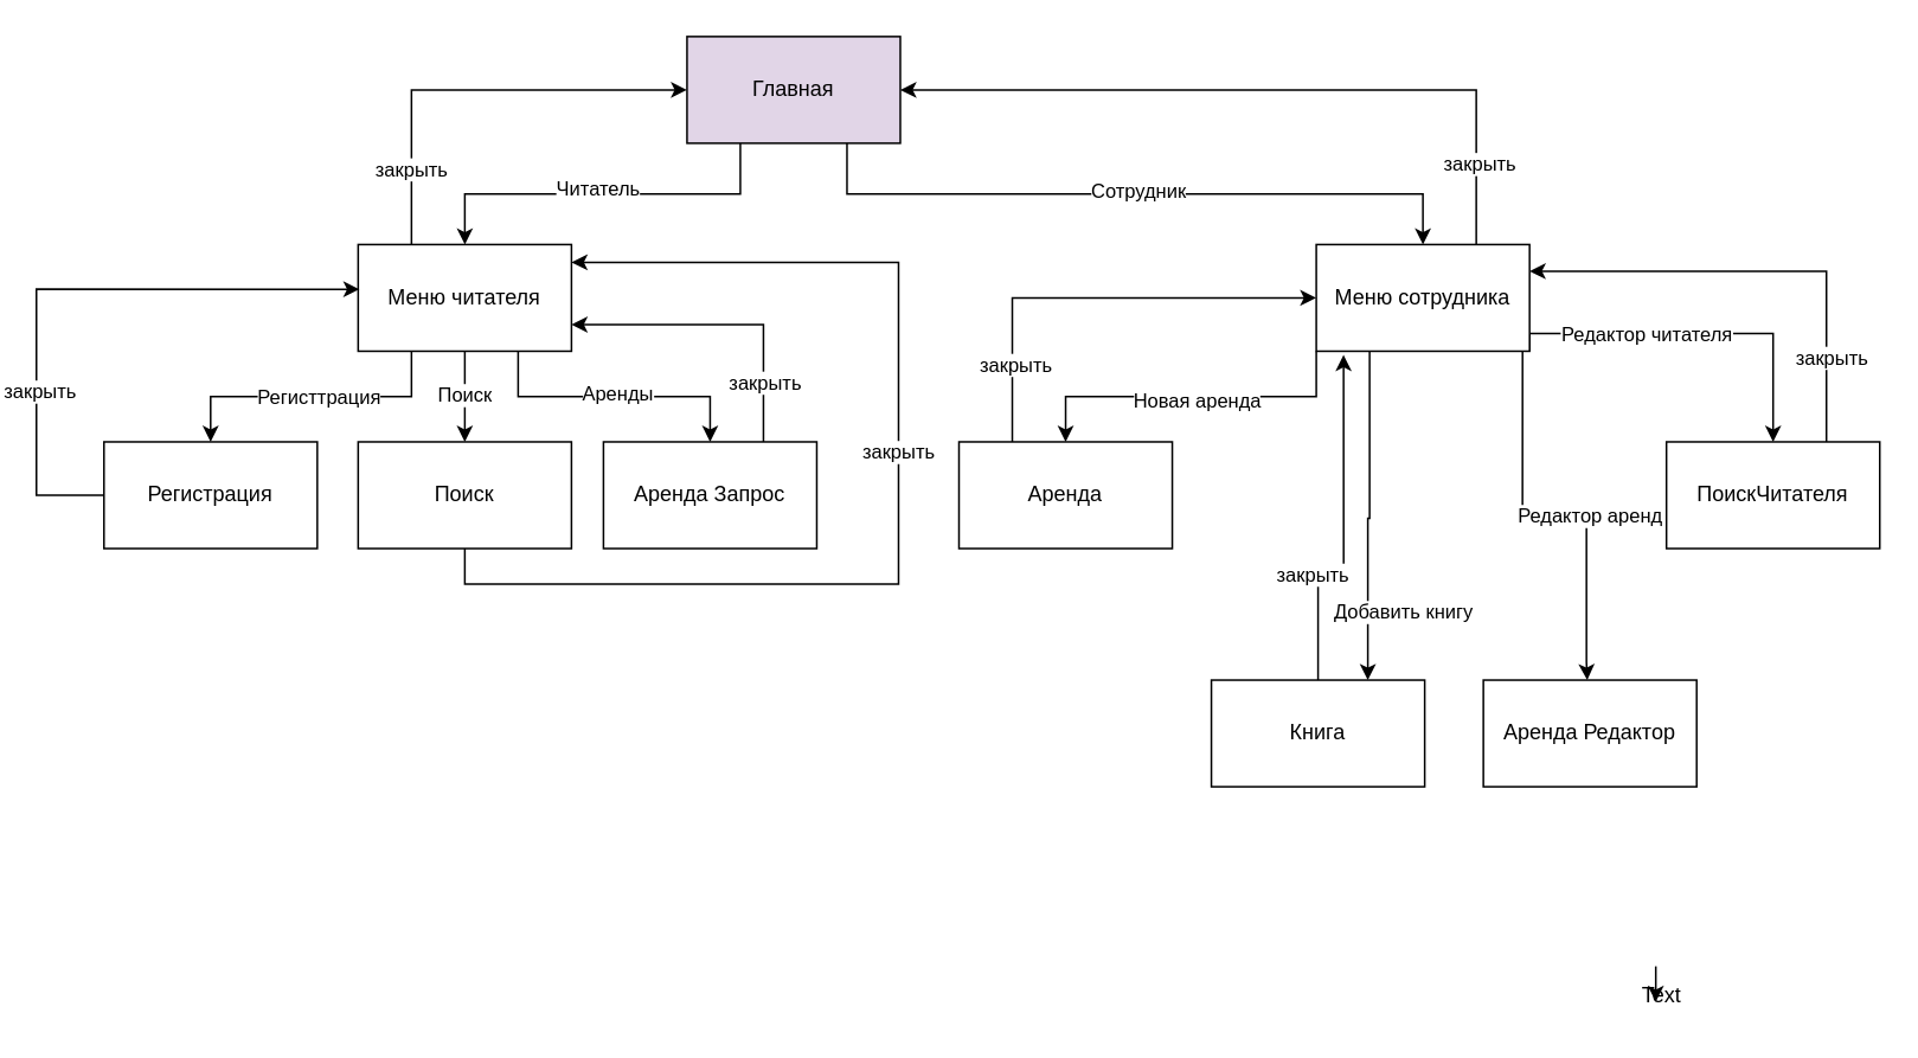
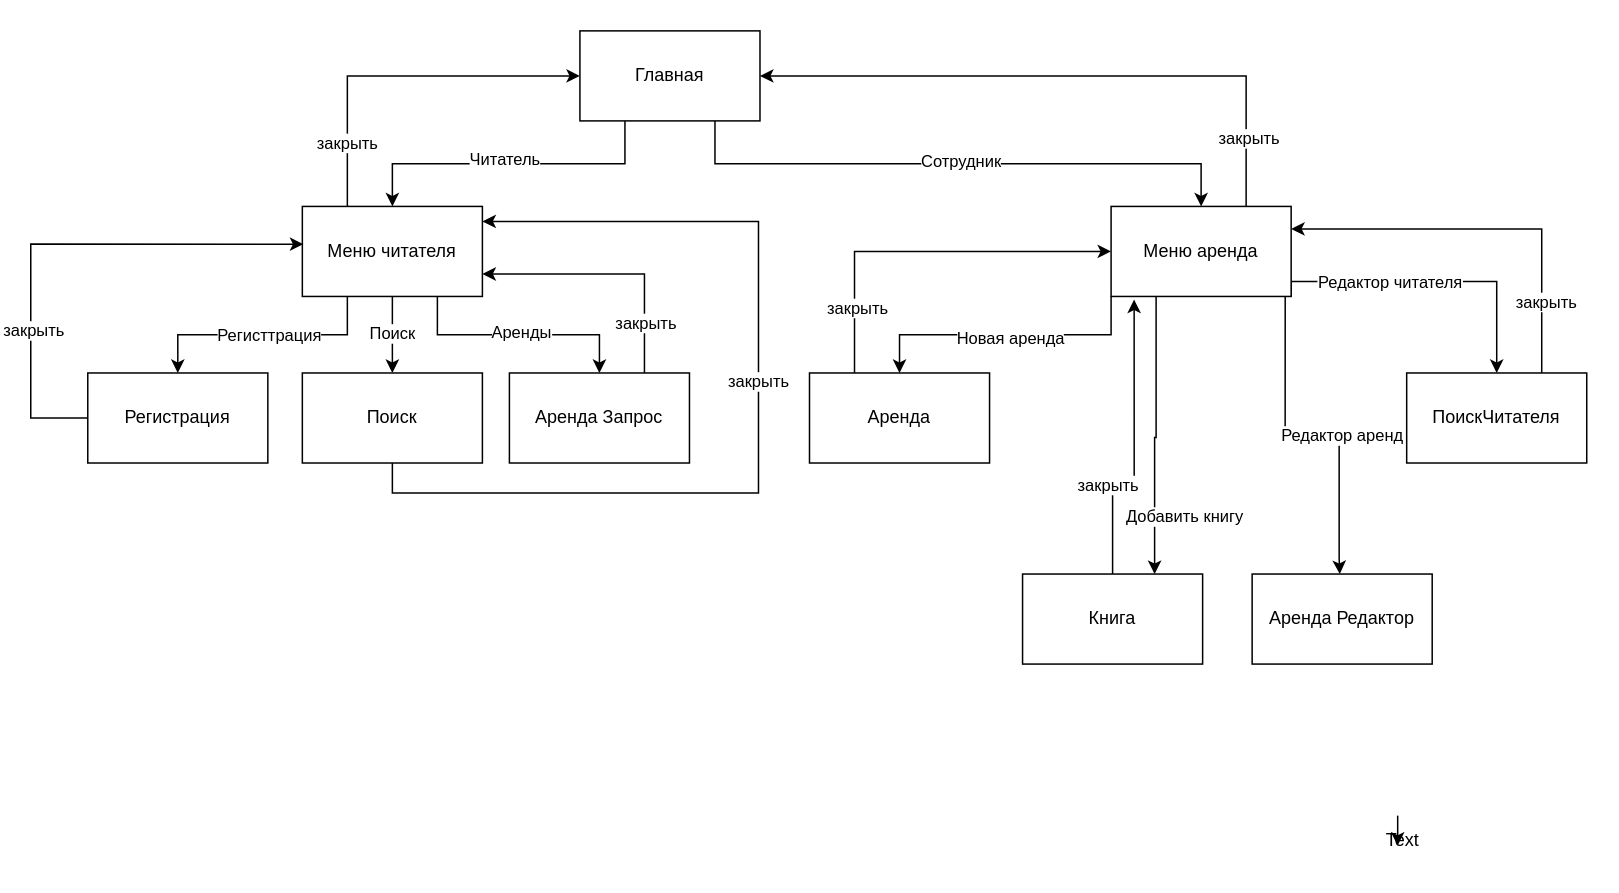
  <mxCell id="0" />
  <mxCell id="1" parent="0" />
  <mxCell id="2" style="edgeStyle=orthogonalEdgeStyle;rounded=0;orthogonalLoop=1;jettySize=auto;html=1;" parent="1" edge="1"><mxGeometry relative="1" as="geometry"><mxPoint x="931" y="543" as="sourcePoint" /><mxPoint x="931" y="563" as="targetPoint" /></mxGeometry></mxCell>
  <mxCell id="3" style="edgeStyle=orthogonalEdgeStyle;rounded=0;orthogonalLoop=1;jettySize=auto;html=1;exitX=0.25;exitY=1;exitDx=0;exitDy=0;entryX=0.5;entryY=0;entryDx=0;entryDy=0;" edge="1" parent="1" source="7" target="16"><mxGeometry relative="1" as="geometry" /></mxCell>
  <mxCell id="4" value="Читатель" style="edgeLabel;html=1;align=center;verticalAlign=middle;resizable=0;points=[];" vertex="1" connectable="0" parent="3"><mxGeometry x="0.033" y="-3" relative="1" as="geometry"><mxPoint as="offset" /></mxGeometry></mxCell>
  <mxCell id="5" style="edgeStyle=orthogonalEdgeStyle;rounded=0;orthogonalLoop=1;jettySize=auto;html=1;exitX=0.75;exitY=1;exitDx=0;exitDy=0;entryX=0.5;entryY=0;entryDx=0;entryDy=0;" edge="1" parent="1" source="7" target="27"><mxGeometry relative="1" as="geometry" /></mxCell>
  <mxCell id="6" value="Сотрудник" style="edgeLabel;html=1;align=center;verticalAlign=middle;resizable=0;points=[];" vertex="1" connectable="0" parent="5"><mxGeometry x="0.01" y="3" relative="1" as="geometry"><mxPoint y="1" as="offset" /></mxGeometry></mxCell>
- <mxCell id="7" value="Главная" style="rounded=0;whiteSpace=wrap;html=1;fillColor=#e1d5e7;" vertex="1" parent="1"><mxGeometry x="386" y="20" width="120" height="60" as="geometry" /></mxCell>
+ <mxCell id="7" value="Главная" style="rounded=0;whiteSpace=wrap;html=1;" vertex="1" parent="1"><mxGeometry x="386" y="20" width="120" height="60" as="geometry" /></mxCell>
  <mxCell id="8" style="edgeStyle=orthogonalEdgeStyle;rounded=0;orthogonalLoop=1;jettySize=auto;html=1;exitX=0.25;exitY=1;exitDx=0;exitDy=0;entryX=0.5;entryY=0;entryDx=0;entryDy=0;" edge="1" parent="1" source="16" target="28"><mxGeometry relative="1" as="geometry" /></mxCell>
  <mxCell id="9" value="Регисттрация" style="edgeLabel;html=1;align=center;verticalAlign=middle;resizable=0;points=[];" vertex="1" connectable="0" parent="8"><mxGeometry x="-0.043" relative="1" as="geometry"><mxPoint as="offset" /></mxGeometry></mxCell>
  <mxCell id="10" style="edgeStyle=orthogonalEdgeStyle;rounded=0;orthogonalLoop=1;jettySize=auto;html=1;exitX=0.5;exitY=1;exitDx=0;exitDy=0;entryX=0.5;entryY=0;entryDx=0;entryDy=0;" edge="1" parent="1" source="16" target="31"><mxGeometry relative="1" as="geometry" /></mxCell>
  <mxCell id="11" value="Поиск" style="edgeLabel;html=1;align=center;verticalAlign=middle;resizable=0;points=[];" vertex="1" connectable="0" parent="10"><mxGeometry x="-0.059" y="-1" relative="1" as="geometry"><mxPoint as="offset" /></mxGeometry></mxCell>
  <mxCell id="12" style="edgeStyle=orthogonalEdgeStyle;rounded=0;orthogonalLoop=1;jettySize=auto;html=1;exitX=0.75;exitY=1;exitDx=0;exitDy=0;entryX=0.5;entryY=0;entryDx=0;entryDy=0;" edge="1" parent="1" source="16" target="34"><mxGeometry relative="1" as="geometry" /></mxCell>
  <mxCell id="13" value="Аренды" style="edgeLabel;html=1;align=center;verticalAlign=middle;resizable=0;points=[];" vertex="1" connectable="0" parent="12"><mxGeometry x="0.013" y="3" relative="1" as="geometry"><mxPoint y="1" as="offset" /></mxGeometry></mxCell>
  <mxCell id="14" style="edgeStyle=orthogonalEdgeStyle;rounded=0;orthogonalLoop=1;jettySize=auto;html=1;exitX=0.25;exitY=0;exitDx=0;exitDy=0;entryX=0;entryY=0.5;entryDx=0;entryDy=0;" edge="1" parent="1" source="16" target="7"><mxGeometry relative="1" as="geometry" /></mxCell>
  <mxCell id="15" value="закрыть" style="edgeLabel;html=1;align=center;verticalAlign=middle;resizable=0;points=[];" vertex="1" connectable="0" parent="14"><mxGeometry x="-0.644" y="1" relative="1" as="geometry"><mxPoint as="offset" /></mxGeometry></mxCell>
  <mxCell id="16" value="Меню читателя" style="rounded=0;whiteSpace=wrap;html=1;" vertex="1" parent="1"><mxGeometry x="201" y="137" width="120" height="60" as="geometry" /></mxCell>
  <mxCell id="17" style="edgeStyle=orthogonalEdgeStyle;rounded=0;orthogonalLoop=1;jettySize=auto;html=1;exitX=0;exitY=1;exitDx=0;exitDy=0;entryX=0.5;entryY=0;entryDx=0;entryDy=0;" edge="1" parent="1" source="27" target="37"><mxGeometry relative="1" as="geometry" /></mxCell>
  <mxCell id="18" value="Новая аренда" style="edgeLabel;html=1;align=center;verticalAlign=middle;resizable=0;points=[];" vertex="1" connectable="0" parent="17"><mxGeometry x="-0.026" y="2" relative="1" as="geometry"><mxPoint x="1" as="offset" /></mxGeometry></mxCell>
  <mxCell id="19" style="edgeStyle=orthogonalEdgeStyle;rounded=0;orthogonalLoop=1;jettySize=auto;html=1;exitX=0.25;exitY=1;exitDx=0;exitDy=0;" edge="1" parent="1" source="27" target="38"><mxGeometry relative="1" as="geometry"><Array as="points"><mxPoint x="770" y="291" /><mxPoint x="769" y="291" /></Array></mxGeometry></mxCell>
  <mxCell id="20" value="Добавить книгу" style="edgeLabel;html=1;align=center;verticalAlign=middle;resizable=0;points=[];" vertex="1" connectable="0" parent="19"><mxGeometry x="-0.273" y="-1" relative="1" as="geometry"><mxPoint x="19" y="78" as="offset" /></mxGeometry></mxCell>
  <mxCell id="21" style="edgeStyle=orthogonalEdgeStyle;rounded=0;orthogonalLoop=1;jettySize=auto;html=1;exitX=0.967;exitY=1.004;exitDx=0;exitDy=0;entryX=0.412;entryY=-0.023;entryDx=0;entryDy=0;entryPerimeter=0;exitPerimeter=0;" edge="1" parent="1" source="27"><mxGeometry relative="1" as="geometry"><mxPoint x="839" y="198.38" as="sourcePoint" /><mxPoint x="892.44" y="382" as="targetPoint" /><Array as="points"><mxPoint x="856" y="290" /><mxPoint x="892" y="290" /><mxPoint x="892" y="372" /><mxPoint x="892" y="372" /></Array></mxGeometry></mxCell>
  <mxCell id="22" value="Редактор аренд" style="edgeLabel;html=1;align=center;verticalAlign=middle;resizable=0;points=[];" vertex="1" connectable="0" parent="21"><mxGeometry y="1" relative="1" as="geometry"><mxPoint x="20" as="offset" /></mxGeometry></mxCell>
  <mxCell id="23" style="edgeStyle=orthogonalEdgeStyle;rounded=0;orthogonalLoop=1;jettySize=auto;html=1;exitX=1;exitY=1;exitDx=0;exitDy=0;entryX=0.5;entryY=0;entryDx=0;entryDy=0;" edge="1" parent="1" source="27" target="42"><mxGeometry relative="1" as="geometry"><Array as="points"><mxPoint x="860" y="187" /><mxPoint x="997" y="187" /></Array></mxGeometry></mxCell>
  <mxCell id="24" value="Редактор читателя" style="edgeLabel;html=1;align=center;verticalAlign=middle;resizable=0;points=[];" vertex="1" connectable="0" parent="23"><mxGeometry x="-0.288" y="-3" relative="1" as="geometry"><mxPoint x="1" y="-3" as="offset" /></mxGeometry></mxCell>
  <mxCell id="25" style="edgeStyle=orthogonalEdgeStyle;rounded=0;orthogonalLoop=1;jettySize=auto;html=1;exitX=0.75;exitY=0;exitDx=0;exitDy=0;entryX=1;entryY=0.5;entryDx=0;entryDy=0;" edge="1" parent="1" source="27" target="7"><mxGeometry relative="1" as="geometry" /></mxCell>
  <mxCell id="26" value="закрыть" style="edgeLabel;html=1;align=center;verticalAlign=middle;resizable=0;points=[];" vertex="1" connectable="0" parent="25"><mxGeometry x="-0.774" y="-1" relative="1" as="geometry"><mxPoint as="offset" /></mxGeometry></mxCell>
- <mxCell id="27" value="Меню сотрудника" style="rounded=0;whiteSpace=wrap;html=1;" vertex="1" parent="1"><mxGeometry x="740" y="137" width="120" height="60" as="geometry" /></mxCell>
+ <mxCell id="27" value="Меню аренда" style="rounded=0;whiteSpace=wrap;html=1;" vertex="1" parent="1"><mxGeometry x="740" y="137" width="120" height="60" as="geometry" /></mxCell>
  <mxCell id="28" value="Регистрация" style="rounded=0;whiteSpace=wrap;html=1;" vertex="1" parent="1"><mxGeometry x="58" y="248" width="120" height="60" as="geometry" /></mxCell>
  <mxCell id="29" style="edgeStyle=orthogonalEdgeStyle;rounded=0;orthogonalLoop=1;jettySize=auto;html=1;exitX=0.5;exitY=1;exitDx=0;exitDy=0;" edge="1" parent="1" source="31" target="16"><mxGeometry relative="1" as="geometry"><mxPoint x="504" y="147" as="targetPoint" /><Array as="points"><mxPoint x="261" y="328" /><mxPoint x="505" y="328" /><mxPoint x="505" y="147" /></Array></mxGeometry></mxCell>
  <mxCell id="30" value="закрыть" style="edgeLabel;html=1;align=center;verticalAlign=middle;resizable=0;points=[];" vertex="1" connectable="0" parent="29"><mxGeometry x="0.077" y="1" relative="1" as="geometry"><mxPoint as="offset" /></mxGeometry></mxCell>
  <mxCell id="31" value="Поиск" style="rounded=0;whiteSpace=wrap;html=1;" vertex="1" parent="1"><mxGeometry x="201" y="248" width="120" height="60" as="geometry" /></mxCell>
  <mxCell id="32" style="edgeStyle=orthogonalEdgeStyle;rounded=0;orthogonalLoop=1;jettySize=auto;html=1;exitX=0.75;exitY=0;exitDx=0;exitDy=0;entryX=1;entryY=0.75;entryDx=0;entryDy=0;" edge="1" parent="1" source="34" target="16"><mxGeometry relative="1" as="geometry" /></mxCell>
  <mxCell id="33" value="закрыть" style="edgeLabel;html=1;align=center;verticalAlign=middle;resizable=0;points=[];" vertex="1" connectable="0" parent="32"><mxGeometry x="-0.609" relative="1" as="geometry"><mxPoint as="offset" /></mxGeometry></mxCell>
  <mxCell id="34" value="Аренда Запрос" style="rounded=0;whiteSpace=wrap;html=1;" vertex="1" parent="1"><mxGeometry x="339" y="248" width="120" height="60" as="geometry" /></mxCell>
  <mxCell id="35" style="edgeStyle=orthogonalEdgeStyle;rounded=0;orthogonalLoop=1;jettySize=auto;html=1;exitX=0.25;exitY=0;exitDx=0;exitDy=0;entryX=0;entryY=0.5;entryDx=0;entryDy=0;" edge="1" parent="1" source="37" target="27"><mxGeometry relative="1" as="geometry" /></mxCell>
  <mxCell id="36" value="закрыть" style="edgeLabel;html=1;align=center;verticalAlign=middle;resizable=0;points=[];" vertex="1" connectable="0" parent="35"><mxGeometry x="-0.653" y="-1" relative="1" as="geometry"><mxPoint as="offset" /></mxGeometry></mxCell>
  <mxCell id="37" value="Аренда" style="rounded=0;whiteSpace=wrap;html=1;" vertex="1" parent="1"><mxGeometry x="539" y="248" width="120" height="60" as="geometry" /></mxCell>
  <mxCell id="38" value="Книга" style="rounded=0;whiteSpace=wrap;html=1;" vertex="1" parent="1"><mxGeometry x="681" y="382" width="120" height="60" as="geometry" /></mxCell>
  <mxCell id="39" value="Аренда Редактор" style="rounded=0;whiteSpace=wrap;html=1;" vertex="1" parent="1"><mxGeometry x="834" y="382" width="120" height="60" as="geometry" /></mxCell>
  <mxCell id="40" style="edgeStyle=orthogonalEdgeStyle;rounded=0;orthogonalLoop=1;jettySize=auto;html=1;exitX=0.75;exitY=0;exitDx=0;exitDy=0;entryX=1;entryY=0.25;entryDx=0;entryDy=0;" edge="1" parent="1" source="42" target="27"><mxGeometry relative="1" as="geometry" /></mxCell>
  <mxCell id="41" value="закрыть" style="edgeLabel;html=1;align=center;verticalAlign=middle;resizable=0;points=[];" vertex="1" connectable="0" parent="40"><mxGeometry x="-0.637" y="-2" relative="1" as="geometry"><mxPoint as="offset" /></mxGeometry></mxCell>
  <mxCell id="42" value="ПоискЧитателя" style="rounded=0;whiteSpace=wrap;html=1;" vertex="1" parent="1"><mxGeometry x="937" y="248" width="120" height="60" as="geometry" /></mxCell>
  <mxCell id="43" style="edgeStyle=orthogonalEdgeStyle;rounded=0;orthogonalLoop=1;jettySize=auto;html=1;entryX=0.006;entryY=0.419;entryDx=0;entryDy=0;entryPerimeter=0;" edge="1" parent="1" source="28" target="16"><mxGeometry relative="1" as="geometry"><Array as="points"><mxPoint x="20" y="278" /><mxPoint x="20" y="162" /></Array></mxGeometry></mxCell>
  <mxCell id="44" value="закрыть" style="edgeLabel;html=1;align=center;verticalAlign=middle;resizable=0;points=[];" vertex="1" connectable="0" parent="43"><mxGeometry x="-0.421" y="-1" relative="1" as="geometry"><mxPoint as="offset" /></mxGeometry></mxCell>
  <mxCell id="45" style="edgeStyle=orthogonalEdgeStyle;rounded=0;orthogonalLoop=1;jettySize=auto;html=1;entryX=0.128;entryY=1.035;entryDx=0;entryDy=0;entryPerimeter=0;" edge="1" parent="1" source="38" target="27"><mxGeometry relative="1" as="geometry"><Array as="points"><mxPoint x="741" y="325" /><mxPoint x="755" y="325" /></Array></mxGeometry></mxCell>
  <mxCell id="46" value="закрыть" style="edgeLabel;html=1;align=center;verticalAlign=middle;resizable=0;points=[];" vertex="1" connectable="0" parent="45"><mxGeometry x="0.352" y="2" relative="1" as="geometry"><mxPoint x="-16" y="59" as="offset" /></mxGeometry></mxCell>
  <mxCell id="47" value="Text" style="text;html=1;align=center;verticalAlign=middle;resizable=0;points=[];autosize=1;strokeColor=none;fillColor=none;" vertex="1" parent="1"><mxGeometry x="914" y="547" width="40" height="26" as="geometry" /></mxCell>
